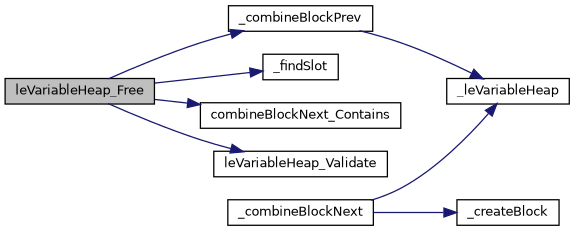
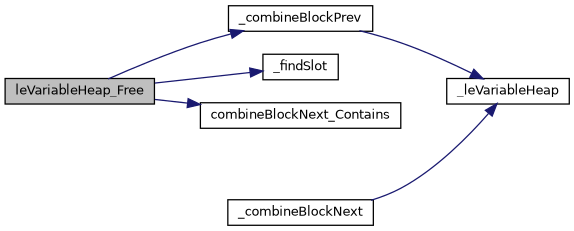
  digraph {
    rankdir=LR
    node [color=black fillcolor=white fontname=Helvetica fontsize=10 shape=record style=filled]
    edge [color=midnightblue fontname=Helvetica fontsize=10 labelfontname=Helvetica labelfontsize=10 style=solid]
    n1 [fillcolor=grey75 fontcolor=black height=0.2 label=leVariableHeap_Free width=0.4]
    n2 [height=0.2 label=_combineBlockPrev width=0.4]
    n3 [height=0.2 label=_findSlot width=0.4]
    n4 [height=0.2 label=combineBlockNext_Contains width=0.4]
-   n5 [height=0.2 label=leVariableHeap_Validate width=0.4]
    n6 [height=0.2 label=_combineBlockNext width=0.4]
    n7 [height=0.2 label=_leVariableHeap width=0.4]
-   n8 [height=0.2 label=_createBlock width=0.4]
    n1 -> n2
    n1 -> n3
    n1 -> n4
-   n1 -> n5
    n2 -> n7
    n6 -> n7
-   n6 -> n8
  }
